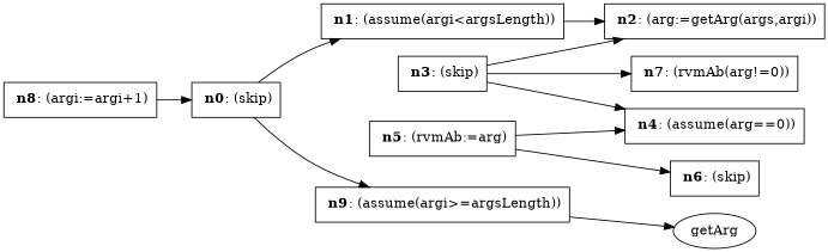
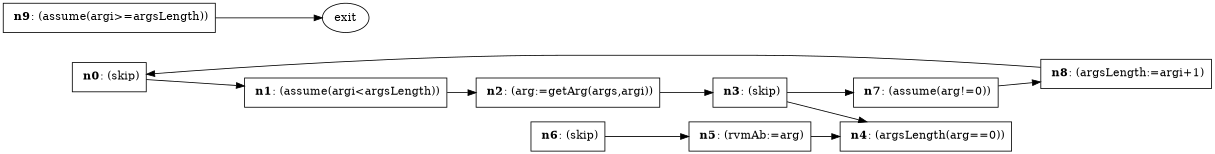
  digraph {
    rankdir=LR
    node [shape=box]
    n1 [label=< <B>n0</B>: (skip)>]
    n2 [label=< <B>n1</B>: (assume(argi&#60;argsLength))>]
    n3 [label=< <B>n9</B>: (assume(argi&#62;=argsLength))>]
    n4 [label=< <B>n2</B>: (arg:=getArg(args,argi))>]
-   exit [label=getArg shape=""]
+   exit [shape=""]
    n6 [label=< <B>n3</B>: (skip)>]
-   n7 [label=< <B>n4</B>: (assume(arg==0))>]
-   n8 [label=< <B>n7</B>: (rvmAb(arg!=0))>]
-   n9 [label=< <B>n8</B>: (argi:=argi+1)>]
+   n7 [label=< <B>n4</B>: (argsLength(arg==0))>]
+   n8 [label=< <B>n7</B>: (assume(arg!=0))>]
+   n9 [label=< <B>n8</B>: (argsLength:=argi+1)>]
    n10 [label=< <B>n5</B>: (rvmAb:=arg)>]
    n11 [label=< <B>n6</B>: (skip)>]
    n1 -> n2
-   n1 -> n3
    n2 -> n4
    n3 -> exit
-   n6 -> n4
+   n4 -> n6
    n6 -> n7
    n6 -> n8
+   n8 -> n9
    n9 -> n1
    n10 -> n7
-   n10 -> n11
+   n11 -> n10
  }
